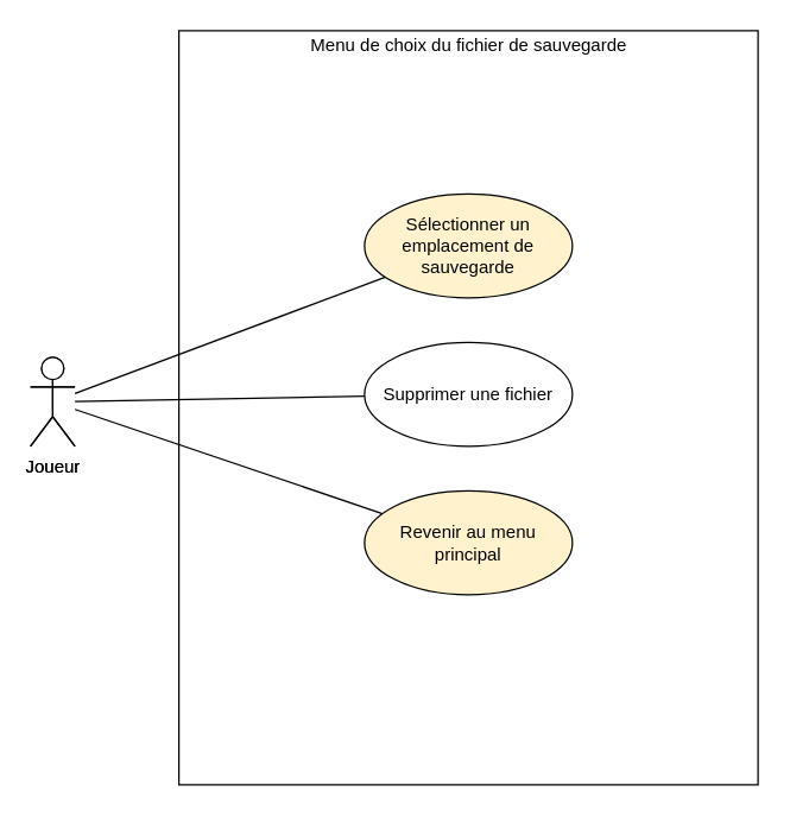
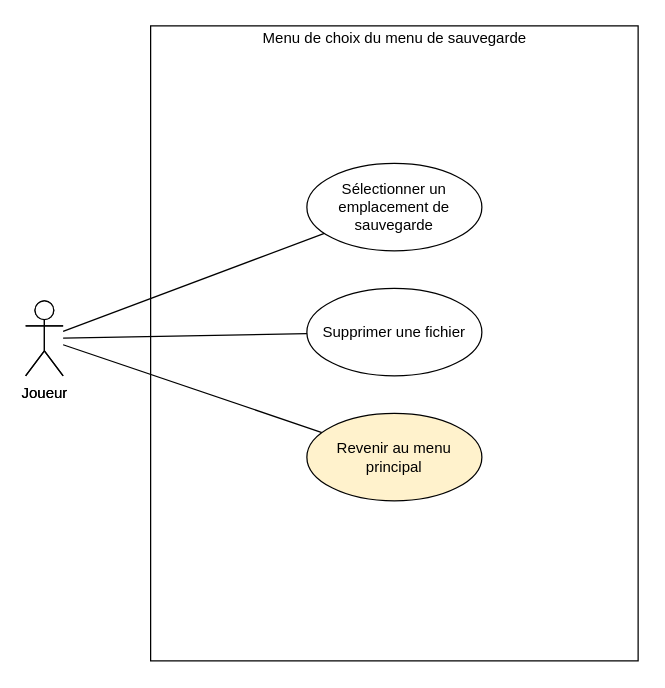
  <mxCell id="0" />
  <mxCell id="1" parent="0" />
  <mxCell id="2" value="Joueur" style="shape=umlActor;verticalLabelPosition=bottom;verticalAlign=top;html=1;outlineConnect=0;" parent="1" vertex="1"><mxGeometry x="20" y="240" width="30" height="60" as="geometry" /></mxCell>
  <mxCell id="3" value="Cas d'utilisations - Options" style="text;html=1;align=center;verticalAlign=middle;resizable=0;points=[];autosize=1;" parent="1" vertex="1"><mxGeometry x="280" y="20" width="160" height="20" as="geometry" /></mxCell>
  <mxCell id="4" value="" style="html=1;" parent="1" vertex="1"><mxGeometry x="120" y="20" width="390" height="508" as="geometry" /></mxCell>
  <mxCell id="5" style="edgeStyle=none;rounded=0;orthogonalLoop=1;jettySize=auto;html=1;endArrow=none;endFill=0;endSize=11;" parent="1" source="8" target="10" edge="1"><mxGeometry relative="1" as="geometry"><mxPoint x="160" y="270" as="targetPoint" /></mxGeometry></mxCell>
  <mxCell id="6" style="rounded=0;orthogonalLoop=1;jettySize=auto;html=1;endArrow=none;endFill=0;" parent="1" source="8" target="11" edge="1"><mxGeometry relative="1" as="geometry" /></mxCell>
  <mxCell id="7" style="edgeStyle=none;rounded=0;orthogonalLoop=1;jettySize=auto;html=1;endArrow=none;endFill=0;" parent="1" source="8" target="12" edge="1"><mxGeometry relative="1" as="geometry" /></mxCell>
  <mxCell id="8" value="Joueur" style="shape=umlActor;verticalLabelPosition=bottom;verticalAlign=top;html=1;outlineConnect=0;" parent="1" vertex="1"><mxGeometry x="20" y="240" width="30" height="60" as="geometry" /></mxCell>
- <mxCell id="9" value="Menu de choix du fichier de sauvegarde" style="text;html=1;align=center;verticalAlign=middle;resizable=0;points=[];autosize=1;" parent="1" vertex="1"><mxGeometry x="200" y="20" width="230" height="20" as="geometry" /></mxCell>
- <mxCell id="10" value="Sélectionner un emplacement de sauvegarde" style="ellipse;whiteSpace=wrap;html=1;fillColor=#fff2cc;" parent="1" vertex="1"><mxGeometry x="245" y="130" width="140" height="70" as="geometry" /></mxCell>
+ <mxCell id="9" value="Menu de choix du menu de sauvegarde" style="text;html=1;align=center;verticalAlign=middle;resizable=0;points=[];autosize=1;" parent="1" vertex="1"><mxGeometry x="200" y="20" width="230" height="20" as="geometry" /></mxCell>
+ <mxCell id="10" value="Sélectionner un emplacement de sauvegarde" style="ellipse;whiteSpace=wrap;html=1;" parent="1" vertex="1"><mxGeometry x="245" y="130" width="140" height="70" as="geometry" /></mxCell>
  <mxCell id="11" value="Supprimer une fichier" style="ellipse;whiteSpace=wrap;html=1;" parent="1" vertex="1"><mxGeometry x="245" y="230" width="140" height="70" as="geometry" /></mxCell>
  <mxCell id="12" value="Revenir au menu principal" style="ellipse;whiteSpace=wrap;html=1;fillColor=#fff2cc;" parent="1" vertex="1"><mxGeometry x="245" y="330" width="140" height="70" as="geometry" /></mxCell>
